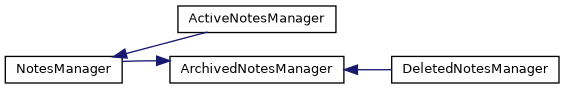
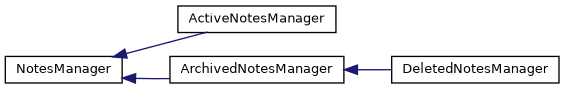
  digraph {
    rankdir=LR
    node [color=black fillcolor=white fontname=Helvetica fontsize=10 shape=record style=filled]
    edge [color=midnightblue dir=back fontname=Helvetica fontsize=10 labelfontname=Helvetica labelfontsize=10 style=solid]
    n1 [height=0.2 label=NotesManager width=0.4]
    n2 [height=0.2 label=ActiveNotesManager width=0.4]
    n3 [height=0.2 label=ArchivedNotesManager width=0.4]
    n4 [height=0.2 label=DeletedNotesManager width=0.4]
    n1 -> n2
-   n3 -> n1
+   n1 -> n3
    n3 -> n4
  }
